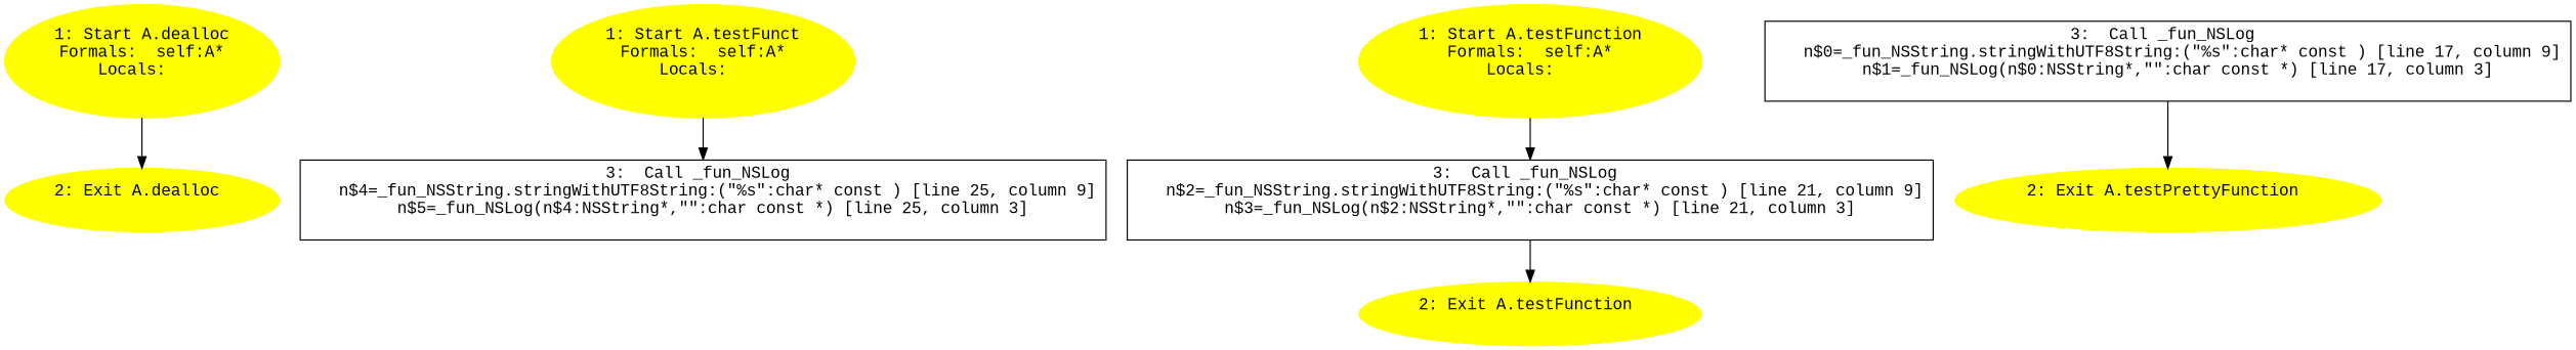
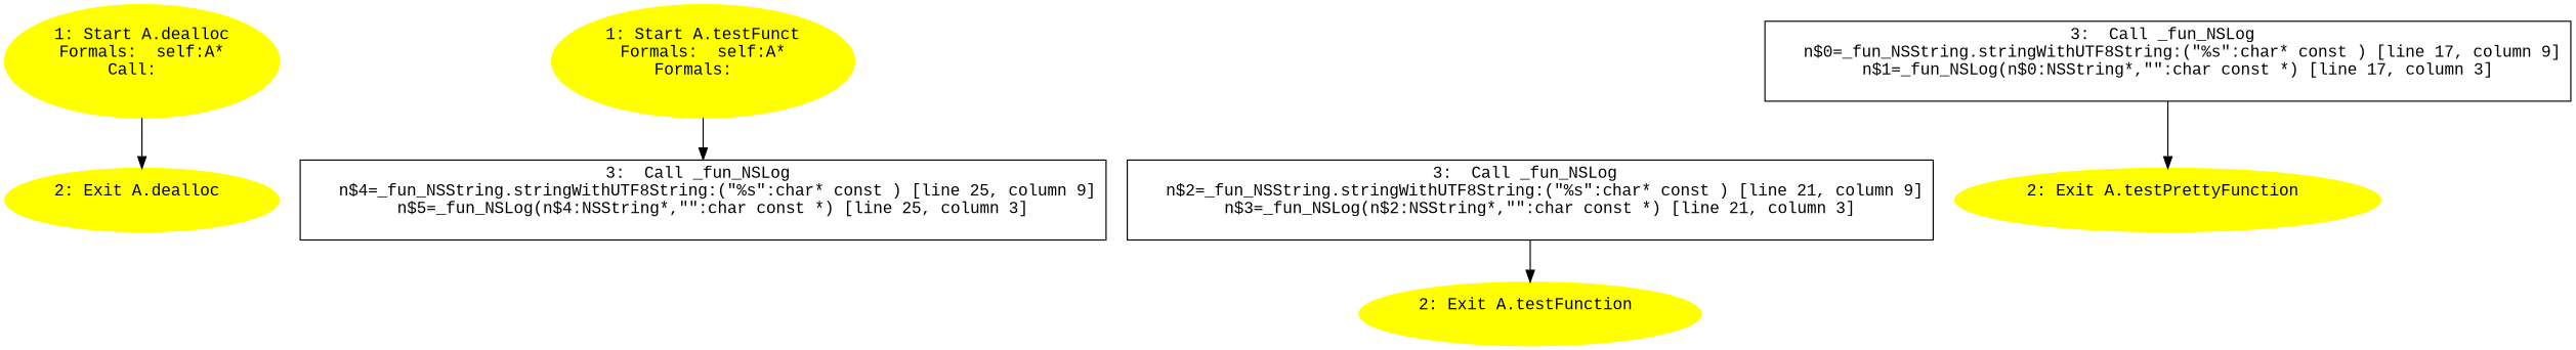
  digraph {
    fontname="Liberation Mono"
    node [color=yellow fontname="Liberation Mono" style=filled]
    edge [fontname="Liberation Mono"]
-   n1 [label="1: Start A.dealloc\nFormals:  self:A*\nLocals:  \n  "]
+   n1 [label="1: Start A.dealloc\nFormals:  self:A*\nCall:  \n  "]
    n2 [label="2: Exit A.dealloc \n  "]
-   n3 [label="1: Start A.testFunct\nFormals:  self:A*\nLocals:  \n  "]
+   n3 [label="1: Start A.testFunct\nFormals:  self:A*\nFormals:  \n  "]
    n4 [label="3:  Call _fun_NSLog \n   n$4=_fun_NSString.stringWithUTF8String:(\"%s\":char* const ) [line 25, column 9]\n  n$5=_fun_NSLog(n$4:NSString*,\"\":char const *) [line 25, column 3]\n " shape=box color="" style=""]
-   n5 [label="1: Start A.testFunction\nFormals:  self:A*\nLocals:  \n  "]
    n6 [label="3:  Call _fun_NSLog \n   n$2=_fun_NSString.stringWithUTF8String:(\"%s\":char* const ) [line 21, column 9]\n  n$3=_fun_NSLog(n$2:NSString*,\"\":char const *) [line 21, column 3]\n " shape=box color="" style=""]
    n7 [label="2: Exit A.testFunction \n  "]
    n8 [label="3:  Call _fun_NSLog \n   n$0=_fun_NSString.stringWithUTF8String:(\"%s\":char* const ) [line 17, column 9]\n  n$1=_fun_NSLog(n$0:NSString*,\"\":char const *) [line 17, column 3]\n " shape=box color="" style=""]
    n9 [label="2: Exit A.testPrettyFunction \n  "]
    n1 -> n2
    n3 -> n4
-   n5 -> n6
    n6 -> n7
    n8 -> n9
  }
